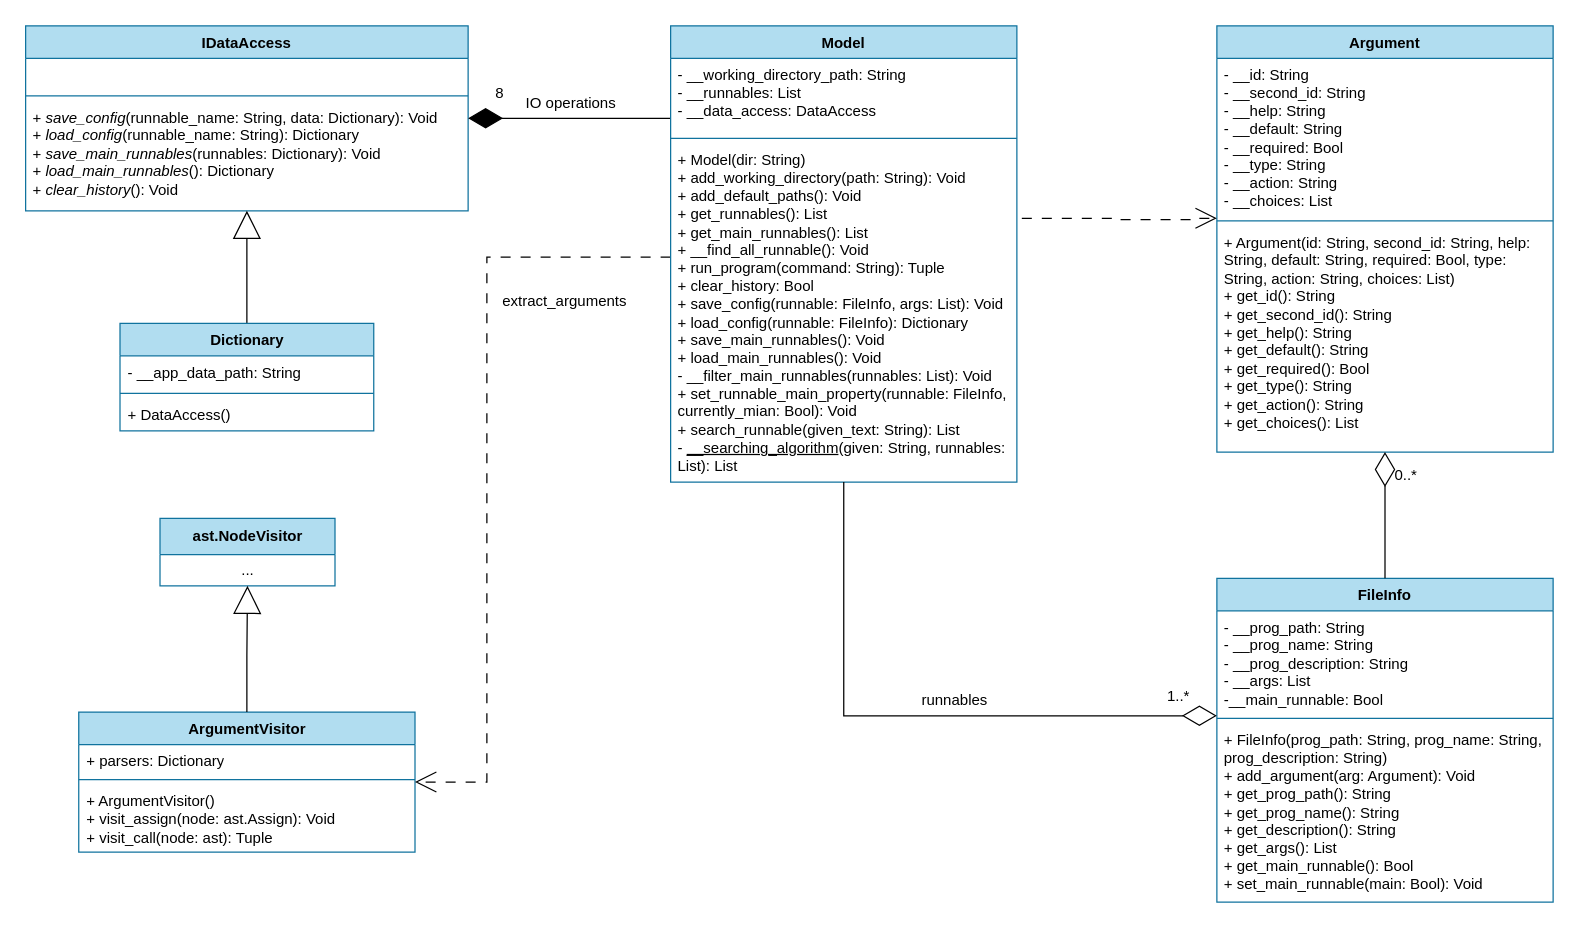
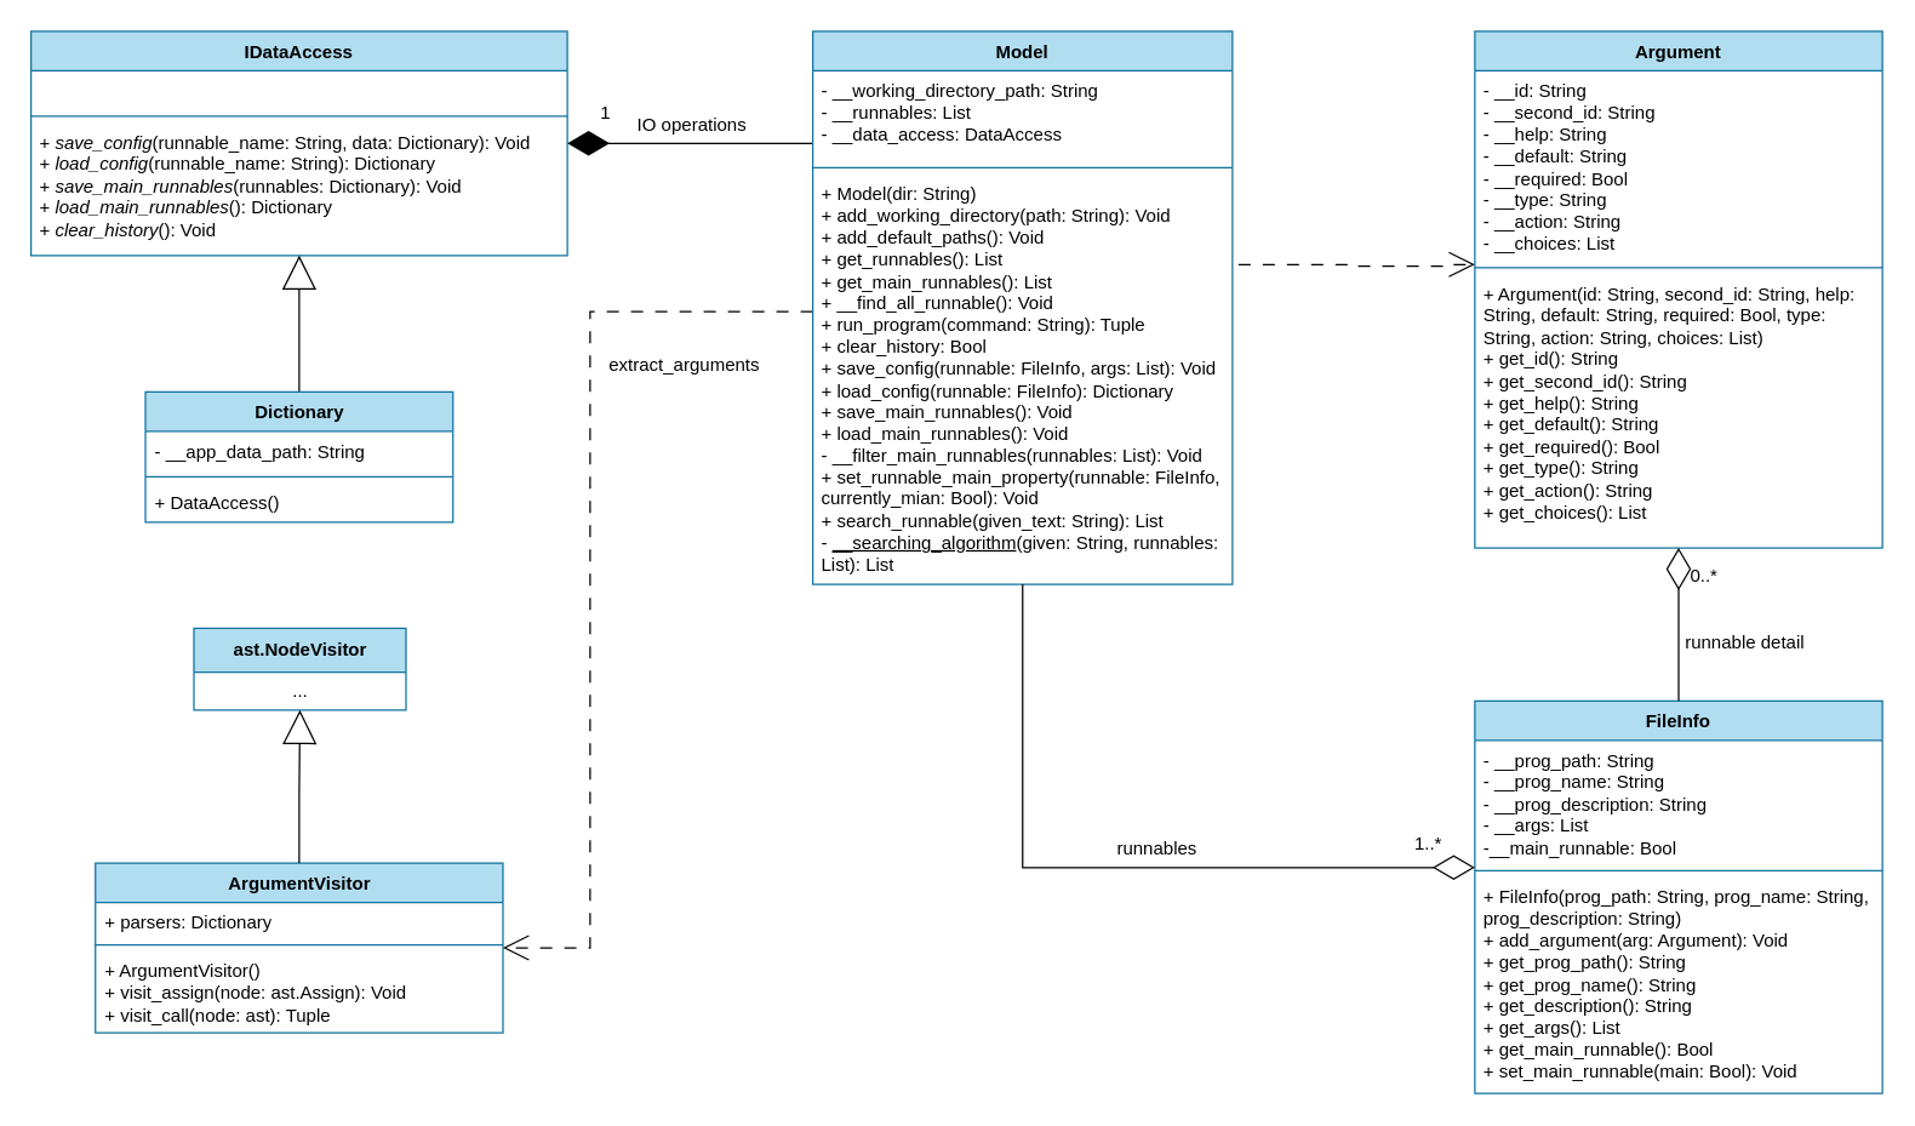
  <mxCell id="0" />
  <mxCell id="1" parent="0" />
  <mxCell id="2" value="IDataAccess" style="swimlane;fontStyle=1;align=center;verticalAlign=top;childLayout=stackLayout;horizontal=1;startSize=26;horizontalStack=0;resizeParent=1;resizeParentMax=0;resizeLast=0;collapsible=1;marginBottom=0;whiteSpace=wrap;html=1;fillColor=#b1ddf0;strokeColor=#10739e;" parent="1" vertex="1"><mxGeometry x="20" y="20" width="354" height="148" as="geometry" /></mxCell>
  <mxCell id="3" value="&amp;nbsp;" style="text;strokeColor=none;fillColor=none;align=left;verticalAlign=top;spacingLeft=4;spacingRight=4;overflow=hidden;rotatable=0;points=[[0,0.5],[1,0.5]];portConstraint=eastwest;whiteSpace=wrap;html=1;" parent="2" vertex="1"><mxGeometry y="26" width="354" height="26" as="geometry" /></mxCell>
  <mxCell id="4" value="" style="line;strokeWidth=1;fillColor=none;align=left;verticalAlign=middle;spacingTop=-1;spacingLeft=3;spacingRight=3;rotatable=0;labelPosition=right;points=[];portConstraint=eastwest;strokeColor=inherit;" parent="2" vertex="1"><mxGeometry y="52" width="354" height="8" as="geometry" /></mxCell>
  <mxCell id="5" value="+ &lt;i&gt;save_config&lt;/i&gt;(runnable_name: String, data: Dictionary): Void&lt;div&gt;+ &lt;i&gt;load_config&lt;/i&gt;(runnable_name: String): Dictionary&lt;/div&gt;&lt;div&gt;+ &lt;i&gt;save_main_runnables&lt;/i&gt;(runnables: Dictionary): Void&lt;/div&gt;&lt;div&gt;+ &lt;i&gt;load_main_runnables&lt;/i&gt;(): Dictionary&lt;/div&gt;&lt;div&gt;+ &lt;i&gt;clear_history&lt;/i&gt;(): Void&lt;/div&gt;" style="text;strokeColor=none;fillColor=none;align=left;verticalAlign=top;spacingLeft=4;spacingRight=4;overflow=hidden;rotatable=0;points=[[0,0.5],[1,0.5]];portConstraint=eastwest;whiteSpace=wrap;html=1;" parent="2" vertex="1"><mxGeometry y="60" width="354" height="88" as="geometry" /></mxCell>
  <mxCell id="6" style="edgeStyle=orthogonalEdgeStyle;rounded=0;orthogonalLoop=1;jettySize=auto;html=1;endArrow=block;endFill=0;endSize=20;strokeColor=default;" parent="1" source="7" target="2" edge="1"><mxGeometry relative="1" as="geometry" /></mxCell>
  <mxCell id="7" value="Dictionary" style="swimlane;fontStyle=1;align=center;verticalAlign=top;childLayout=stackLayout;horizontal=1;startSize=26;horizontalStack=0;resizeParent=1;resizeParentMax=0;resizeLast=0;collapsible=1;marginBottom=0;whiteSpace=wrap;html=1;fillColor=#b1ddf0;strokeColor=#10739e;" parent="1" vertex="1"><mxGeometry x="95.5" y="258" width="203" height="86" as="geometry" /></mxCell>
  <mxCell id="8" value="- __app_data_path: String" style="text;strokeColor=none;fillColor=none;align=left;verticalAlign=top;spacingLeft=4;spacingRight=4;overflow=hidden;rotatable=0;points=[[0,0.5],[1,0.5]];portConstraint=eastwest;whiteSpace=wrap;html=1;" parent="7" vertex="1"><mxGeometry y="26" width="203" height="26" as="geometry" /></mxCell>
  <mxCell id="9" value="" style="line;strokeWidth=1;fillColor=none;align=left;verticalAlign=middle;spacingTop=-1;spacingLeft=3;spacingRight=3;rotatable=0;labelPosition=right;points=[];portConstraint=eastwest;strokeColor=inherit;" parent="7" vertex="1"><mxGeometry y="52" width="203" height="8" as="geometry" /></mxCell>
  <mxCell id="10" value="+ DataAccess()" style="text;strokeColor=none;fillColor=none;align=left;verticalAlign=top;spacingLeft=4;spacingRight=4;overflow=hidden;rotatable=0;points=[[0,0.5],[1,0.5]];portConstraint=eastwest;whiteSpace=wrap;html=1;" parent="7" vertex="1"><mxGeometry y="60" width="203" height="26" as="geometry" /></mxCell>
  <mxCell id="11" value="Argument" style="swimlane;fontStyle=1;align=center;verticalAlign=top;childLayout=stackLayout;horizontal=1;startSize=26;horizontalStack=0;resizeParent=1;resizeParentMax=0;resizeLast=0;collapsible=1;marginBottom=0;whiteSpace=wrap;html=1;fillColor=#b1ddf0;strokeColor=#10739e;" parent="1" vertex="1"><mxGeometry x="973" y="20" width="269" height="341" as="geometry" /></mxCell>
  <mxCell id="12" value="- __id: String&lt;div&gt;- __second_id: String&lt;/div&gt;&lt;div&gt;- __help: String&lt;/div&gt;&lt;div&gt;- __default: String&lt;/div&gt;&lt;div&gt;- __required: Bool&lt;/div&gt;&lt;div&gt;- __type: String&lt;/div&gt;&lt;div&gt;- __action: String&lt;/div&gt;&lt;div&gt;- __choices: List&lt;/div&gt;" style="text;strokeColor=none;fillColor=none;align=left;verticalAlign=top;spacingLeft=4;spacingRight=4;overflow=hidden;rotatable=0;points=[[0,0.5],[1,0.5]];portConstraint=eastwest;whiteSpace=wrap;html=1;" parent="11" vertex="1"><mxGeometry y="26" width="269" height="126" as="geometry" /></mxCell>
  <mxCell id="13" value="" style="line;strokeWidth=1;fillColor=none;align=left;verticalAlign=middle;spacingTop=-1;spacingLeft=3;spacingRight=3;rotatable=0;labelPosition=right;points=[];portConstraint=eastwest;strokeColor=inherit;" parent="11" vertex="1"><mxGeometry y="152" width="269" height="8" as="geometry" /></mxCell>
  <mxCell id="14" value="+ Argument(id: String,&amp;nbsp;&lt;span style=&quot;background-color: initial;&quot;&gt;second_id: String,&amp;nbsp;&lt;/span&gt;&lt;span style=&quot;background-color: initial;&quot;&gt;help: String,&amp;nbsp;&lt;/span&gt;&lt;span style=&quot;background-color: initial;&quot;&gt;default: String,&amp;nbsp;&lt;/span&gt;&lt;span style=&quot;background-color: initial;&quot;&gt;required: Bool,&amp;nbsp;&lt;/span&gt;&lt;span style=&quot;background-color: initial;&quot;&gt;type: String,&amp;nbsp;&lt;/span&gt;&lt;span style=&quot;background-color: initial;&quot;&gt;action: String,&amp;nbsp;&lt;/span&gt;&lt;span style=&quot;background-color: initial;&quot;&gt;choices: List)&lt;/span&gt;&lt;div&gt;+ get_id(): String&lt;br&gt;&lt;div&gt;&lt;span style=&quot;background-color: initial;&quot;&gt;+ get_&lt;/span&gt;second_id&lt;span style=&quot;background-color: initial;&quot;&gt;()&lt;/span&gt;&lt;span style=&quot;background-color: initial;&quot;&gt;: String&lt;/span&gt;&lt;/div&gt;&lt;div&gt;&lt;span style=&quot;background-color: initial;&quot;&gt;+ get_&lt;/span&gt;help&lt;span style=&quot;background-color: initial;&quot;&gt;()&lt;/span&gt;&lt;span style=&quot;background-color: initial;&quot;&gt;: String&lt;/span&gt;&lt;/div&gt;&lt;div&gt;&lt;span style=&quot;background-color: initial;&quot;&gt;+ get_&lt;/span&gt;default&lt;span style=&quot;background-color: initial;&quot;&gt;()&lt;/span&gt;&lt;span style=&quot;background-color: initial;&quot;&gt;: String&lt;/span&gt;&lt;/div&gt;&lt;div&gt;&lt;span style=&quot;background-color: initial;&quot;&gt;+ get_&lt;/span&gt;required&lt;span style=&quot;background-color: initial;&quot;&gt;()&lt;/span&gt;&lt;span style=&quot;background-color: initial;&quot;&gt;: Bool&lt;/span&gt;&lt;/div&gt;&lt;div&gt;&lt;span style=&quot;background-color: initial;&quot;&gt;+ get_&lt;/span&gt;type&lt;span style=&quot;background-color: initial;&quot;&gt;()&lt;/span&gt;&lt;span style=&quot;background-color: initial;&quot;&gt;: String&lt;/span&gt;&lt;/div&gt;&lt;div&gt;&lt;span style=&quot;background-color: initial;&quot;&gt;+ get_&lt;/span&gt;action&lt;span style=&quot;background-color: initial;&quot;&gt;()&lt;/span&gt;&lt;span style=&quot;background-color: initial;&quot;&gt;: String&lt;/span&gt;&lt;/div&gt;&lt;div&gt;&lt;span style=&quot;background-color: initial;&quot;&gt;+ get_&lt;/span&gt;choices&lt;span style=&quot;background-color: initial;&quot;&gt;()&lt;/span&gt;&lt;span style=&quot;background-color: initial;&quot;&gt;: List&lt;/span&gt;&lt;/div&gt;&lt;/div&gt;" style="text;strokeColor=none;fillColor=none;align=left;verticalAlign=top;spacingLeft=4;spacingRight=4;overflow=hidden;rotatable=0;points=[[0,0.5],[1,0.5]];portConstraint=eastwest;whiteSpace=wrap;html=1;" parent="11" vertex="1"><mxGeometry y="160" width="269" height="181" as="geometry" /></mxCell>
  <mxCell id="15" value="FileInfo" style="swimlane;fontStyle=1;align=center;verticalAlign=top;childLayout=stackLayout;horizontal=1;startSize=26;horizontalStack=0;resizeParent=1;resizeParentMax=0;resizeLast=0;collapsible=1;marginBottom=0;whiteSpace=wrap;html=1;fillColor=#b1ddf0;strokeColor=#10739e;" parent="1" vertex="1"><mxGeometry x="973" y="462" width="269" height="259" as="geometry" /></mxCell>
  <mxCell id="16" value="- __prog_path: String&lt;div&gt;- __prog_name: String&lt;/div&gt;&lt;div&gt;- __prog_description: String&lt;/div&gt;&lt;div&gt;- __args: List&lt;/div&gt;&lt;div&gt;-__main_runnable: Bool&lt;/div&gt;" style="text;strokeColor=none;fillColor=none;align=left;verticalAlign=top;spacingLeft=4;spacingRight=4;overflow=hidden;rotatable=0;points=[[0,0.5],[1,0.5]];portConstraint=eastwest;whiteSpace=wrap;html=1;" parent="15" vertex="1"><mxGeometry y="26" width="269" height="82" as="geometry" /></mxCell>
  <mxCell id="17" value="" style="line;strokeWidth=1;fillColor=none;align=left;verticalAlign=middle;spacingTop=-1;spacingLeft=3;spacingRight=3;rotatable=0;labelPosition=right;points=[];portConstraint=eastwest;strokeColor=inherit;" parent="15" vertex="1"><mxGeometry y="108" width="269" height="8" as="geometry" /></mxCell>
  <mxCell id="18" value="+ FileInfo(prog_path: String, prog_name: String, prog_description: String)&lt;div&gt;+ add_argument(arg: Argument): Void&lt;/div&gt;&lt;div&gt;&lt;span style=&quot;background-color: initial;&quot;&gt;+ get_prog_path(): String&lt;/span&gt;&lt;div&gt;&lt;div&gt;&lt;span style=&quot;background-color: initial;&quot;&gt;+ get_prog_name&lt;/span&gt;&lt;span style=&quot;background-color: initial;&quot;&gt;()&lt;/span&gt;&lt;span style=&quot;background-color: initial;&quot;&gt;: String&lt;/span&gt;&lt;/div&gt;&lt;div&gt;&lt;span style=&quot;background-color: initial;&quot;&gt;+ get_description&lt;/span&gt;&lt;span style=&quot;background-color: initial;&quot;&gt;()&lt;/span&gt;&lt;span style=&quot;background-color: initial;&quot;&gt;: String&lt;/span&gt;&lt;/div&gt;&lt;div&gt;&lt;span style=&quot;background-color: initial;&quot;&gt;+ get_args&lt;/span&gt;&lt;span style=&quot;background-color: initial;&quot;&gt;()&lt;/span&gt;&lt;span style=&quot;background-color: initial;&quot;&gt;: List&lt;/span&gt;&lt;/div&gt;&lt;/div&gt;&lt;/div&gt;&lt;div&gt;&lt;span style=&quot;background-color: initial;&quot;&gt;+ get_main_runnable(): Bool&lt;/span&gt;&lt;/div&gt;&lt;div&gt;&lt;span style=&quot;background-color: initial;&quot;&gt;+ set_main_runnable(main: Bool): Void&lt;/span&gt;&lt;/div&gt;" style="text;strokeColor=none;fillColor=none;align=left;verticalAlign=top;spacingLeft=4;spacingRight=4;overflow=hidden;rotatable=0;points=[[0,0.5],[1,0.5]];portConstraint=eastwest;whiteSpace=wrap;html=1;" parent="15" vertex="1"><mxGeometry y="116" width="269" height="143" as="geometry" /></mxCell>
  <mxCell id="19" value="ArgumentVisitor" style="swimlane;fontStyle=1;align=center;verticalAlign=top;childLayout=stackLayout;horizontal=1;startSize=26;horizontalStack=0;resizeParent=1;resizeParentMax=0;resizeLast=0;collapsible=1;marginBottom=0;whiteSpace=wrap;html=1;fillColor=#b1ddf0;strokeColor=#10739e;" parent="1" vertex="1"><mxGeometry x="62.5" y="569" width="269" height="112" as="geometry" /></mxCell>
  <mxCell id="20" value="+ parsers: Dictionary&lt;div&gt;&lt;br&gt;&lt;/div&gt;" style="text;strokeColor=none;fillColor=none;align=left;verticalAlign=top;spacingLeft=4;spacingRight=4;overflow=hidden;rotatable=0;points=[[0,0.5],[1,0.5]];portConstraint=eastwest;whiteSpace=wrap;html=1;" parent="19" vertex="1"><mxGeometry y="26" width="269" height="24" as="geometry" /></mxCell>
  <mxCell id="21" value="" style="line;strokeWidth=1;fillColor=none;align=left;verticalAlign=middle;spacingTop=-1;spacingLeft=3;spacingRight=3;rotatable=0;labelPosition=right;points=[];portConstraint=eastwest;strokeColor=inherit;" parent="19" vertex="1"><mxGeometry y="50" width="269" height="8" as="geometry" /></mxCell>
  <mxCell id="22" value="+ ArgumentVisitor()&lt;div&gt;+ visit_assign(node: ast.Assign): Void&lt;br&gt;+ visit_call(node: ast): Tuple&lt;/div&gt;" style="text;strokeColor=none;fillColor=none;align=left;verticalAlign=top;spacingLeft=4;spacingRight=4;overflow=hidden;rotatable=0;points=[[0,0.5],[1,0.5]];portConstraint=eastwest;whiteSpace=wrap;html=1;" parent="19" vertex="1"><mxGeometry y="58" width="269" height="54" as="geometry" /></mxCell>
  <mxCell id="23" value="ast.NodeVisitor" style="swimlane;fontStyle=1;align=center;verticalAlign=middle;childLayout=stackLayout;horizontal=1;startSize=29;horizontalStack=0;resizeParent=1;resizeParentMax=0;resizeLast=0;collapsible=0;marginBottom=0;html=1;whiteSpace=wrap;fillColor=#b1ddf0;strokeColor=#10739e;" parent="1" vertex="1"><mxGeometry x="127.5" y="414" width="140" height="54" as="geometry" /></mxCell>
  <mxCell id="24" value="..." style="text;html=1;strokeColor=none;fillColor=none;align=center;verticalAlign=middle;spacingLeft=4;spacingRight=4;overflow=hidden;rotatable=0;points=[[0,0.5],[1,0.5]];portConstraint=eastwest;whiteSpace=wrap;" parent="23" vertex="1"><mxGeometry y="29" width="140" height="25" as="geometry" /></mxCell>
  <mxCell id="25" style="edgeStyle=orthogonalEdgeStyle;rounded=0;orthogonalLoop=1;jettySize=auto;html=1;endArrow=diamondThin;endFill=1;endSize=25;" parent="1" source="27" target="2" edge="1"><mxGeometry relative="1" as="geometry"><Array as="points"><mxPoint x="501" y="94" /><mxPoint x="501" y="94" /></Array></mxGeometry></mxCell>
  <mxCell id="26" style="edgeStyle=orthogonalEdgeStyle;rounded=0;orthogonalLoop=1;jettySize=auto;html=1;endArrow=open;endFill=0;endSize=15;dashed=1;dashPattern=8 8;" parent="1" source="27" target="19" edge="1"><mxGeometry relative="1" as="geometry"><Array as="points"><mxPoint x="389" y="205" /><mxPoint x="389" y="625" /></Array></mxGeometry></mxCell>
  <mxCell id="27" value="Model" style="swimlane;fontStyle=1;align=center;verticalAlign=top;childLayout=stackLayout;horizontal=1;startSize=26;horizontalStack=0;resizeParent=1;resizeParentMax=0;resizeLast=0;collapsible=1;marginBottom=0;whiteSpace=wrap;html=1;fillColor=#b1ddf0;strokeColor=#10739e;" parent="1" vertex="1"><mxGeometry x="536" y="20" width="277" height="365" as="geometry" /></mxCell>
  <mxCell id="28" value="- __working_directory_path: String&lt;div&gt;- __runnables: List&lt;/div&gt;&lt;div&gt;- __data_access: DataAccess&lt;/div&gt;" style="text;strokeColor=none;fillColor=none;align=left;verticalAlign=top;spacingLeft=4;spacingRight=4;overflow=hidden;rotatable=0;points=[[0,0.5],[1,0.5]];portConstraint=eastwest;whiteSpace=wrap;html=1;" parent="27" vertex="1"><mxGeometry y="26" width="277" height="60" as="geometry" /></mxCell>
  <mxCell id="29" value="" style="line;strokeWidth=1;fillColor=none;align=left;verticalAlign=middle;spacingTop=-1;spacingLeft=3;spacingRight=3;rotatable=0;labelPosition=right;points=[];portConstraint=eastwest;strokeColor=inherit;" parent="27" vertex="1"><mxGeometry y="86" width="277" height="8" as="geometry" /></mxCell>
  <mxCell id="30" value="+ Model(dir: String)&lt;div&gt;+ add_working_directory(path: String): Void&lt;br&gt;&lt;div&gt;+ add_default_paths(): Void&lt;/div&gt;&lt;div&gt;+ get_runnables(): List&lt;/div&gt;&lt;div&gt;+ get_main_runnables(): List&lt;br&gt;+ __find_all_runnable(): Void&lt;/div&gt;&lt;div&gt;+ run_program(command: String): Tuple&lt;/div&gt;&lt;div&gt;+ clear_history: Bool&lt;/div&gt;&lt;div&gt;+ save_config(runnable: FileInfo, args: List): Void&lt;/div&gt;&lt;div&gt;+ load_config(runnable: FileInfo): Dictionary&lt;br&gt;&lt;/div&gt;&lt;div&gt;+ save_main_runnables(): Void&lt;/div&gt;&lt;div&gt;+ load_main_runnables(): Void&lt;/div&gt;&lt;div&gt;- __filter_main_runnables(runnables: List): Void&lt;/div&gt;&lt;div&gt;+ set_runnable_main_property(runnable: FileInfo, currently_mian: Bool): Void&lt;/div&gt;&lt;div&gt;+ search_runnable(given_text: String): List&lt;/div&gt;&lt;div&gt;- &lt;u&gt;__searching_algorithm&lt;/u&gt;(given: String, runnables: List): List&lt;/div&gt;&lt;/div&gt;" style="text;strokeColor=none;fillColor=none;align=left;verticalAlign=top;spacingLeft=4;spacingRight=4;overflow=hidden;rotatable=0;points=[[0,0.5],[1,0.5]];portConstraint=eastwest;whiteSpace=wrap;html=1;" parent="27" vertex="1"><mxGeometry y="94" width="277" height="271" as="geometry" /></mxCell>
  <mxCell id="31" style="edgeStyle=orthogonalEdgeStyle;rounded=0;orthogonalLoop=1;jettySize=auto;html=1;endArrow=block;endFill=0;endSize=20;strokeColor=default;" parent="1" source="19" target="23" edge="1"><mxGeometry relative="1" as="geometry"><mxPoint x="-101.5" y="365" as="sourcePoint" /><mxPoint x="-101.5" y="275" as="targetPoint" /></mxGeometry></mxCell>
  <mxCell id="32" style="edgeStyle=orthogonalEdgeStyle;rounded=0;orthogonalLoop=1;jettySize=auto;html=1;endArrow=diamondThin;endFill=0;endSize=25;" parent="1" source="15" target="11" edge="1"><mxGeometry relative="1" as="geometry"><mxPoint x="1141" y="425" as="sourcePoint" /><mxPoint x="1297" y="425" as="targetPoint" /><Array as="points"><mxPoint x="1108" y="454" /><mxPoint x="1108" y="454" /></Array></mxGeometry></mxCell>
  <mxCell id="33" style="edgeStyle=orthogonalEdgeStyle;rounded=0;orthogonalLoop=1;jettySize=auto;html=1;endArrow=diamondThin;endFill=0;endSize=25;" parent="1" source="27" target="15" edge="1"><mxGeometry relative="1" as="geometry"><mxPoint x="949" y="445" as="sourcePoint" /><mxPoint x="787" y="445" as="targetPoint" /><Array as="points"><mxPoint x="675" y="572" /></Array></mxGeometry></mxCell>
  <mxCell id="34" style="edgeStyle=orthogonalEdgeStyle;rounded=0;orthogonalLoop=1;jettySize=auto;html=1;endArrow=open;endFill=0;endSize=15;dashed=1;dashPattern=8 8;" parent="1" edge="1"><mxGeometry relative="1" as="geometry"><mxPoint x="816.96" y="174" as="sourcePoint" /><mxPoint x="972.96" y="174" as="targetPoint" /><Array as="points"><mxPoint x="890" y="174" /><mxPoint x="890" y="175" /><mxPoint x="952" y="175" /><mxPoint x="952" y="174" /></Array></mxGeometry></mxCell>
- <mxCell id="35" value="8" style="text;html=1;align=center;verticalAlign=middle;resizable=0;points=[];autosize=1;strokeColor=none;fillColor=none;" vertex="1" parent="1"><mxGeometry x="386" y="61" width="25" height="26" as="geometry" /></mxCell>
+ <mxCell id="35" value="1" style="text;html=1;align=center;verticalAlign=middle;resizable=0;points=[];autosize=1;strokeColor=none;fillColor=none;" vertex="1" parent="1"><mxGeometry x="386" y="61" width="25" height="26" as="geometry" /></mxCell>
  <mxCell id="36" value="IO operations" style="text;html=1;align=center;verticalAlign=middle;resizable=0;points=[];autosize=1;strokeColor=none;fillColor=none;" vertex="1" parent="1"><mxGeometry x="411" y="69" width="90" height="26" as="geometry" /></mxCell>
  <mxCell id="37" value="1..*" style="text;html=1;align=center;verticalAlign=middle;resizable=0;points=[];autosize=1;strokeColor=none;fillColor=none;" vertex="1" parent="1"><mxGeometry x="924" y="544" width="36" height="26" as="geometry" /></mxCell>
  <mxCell id="38" value="runnables" style="text;html=1;align=center;verticalAlign=middle;resizable=0;points=[];autosize=1;strokeColor=none;fillColor=none;" vertex="1" parent="1"><mxGeometry x="727" y="547" width="71" height="26" as="geometry" /></mxCell>
  <mxCell id="39" value="extract_arguments" style="text;html=1;align=center;verticalAlign=middle;resizable=0;points=[];autosize=1;strokeColor=none;fillColor=none;" vertex="1" parent="1"><mxGeometry x="392" y="228" width="117" height="26" as="geometry" /></mxCell>
  <mxCell id="40" value="0..*" style="text;html=1;align=center;verticalAlign=middle;resizable=0;points=[];autosize=1;strokeColor=none;fillColor=none;" vertex="1" parent="1"><mxGeometry x="1106" y="367" width="36" height="26" as="geometry" /></mxCell>
+ <mxCell id="41" value="runnable detail" style="text;html=1;align=center;verticalAlign=middle;resizable=0;points=[];autosize=1;strokeColor=none;fillColor=none;" vertex="1" parent="1"><mxGeometry x="1102" y="411" width="97" height="26" as="geometry" /></mxCell>
